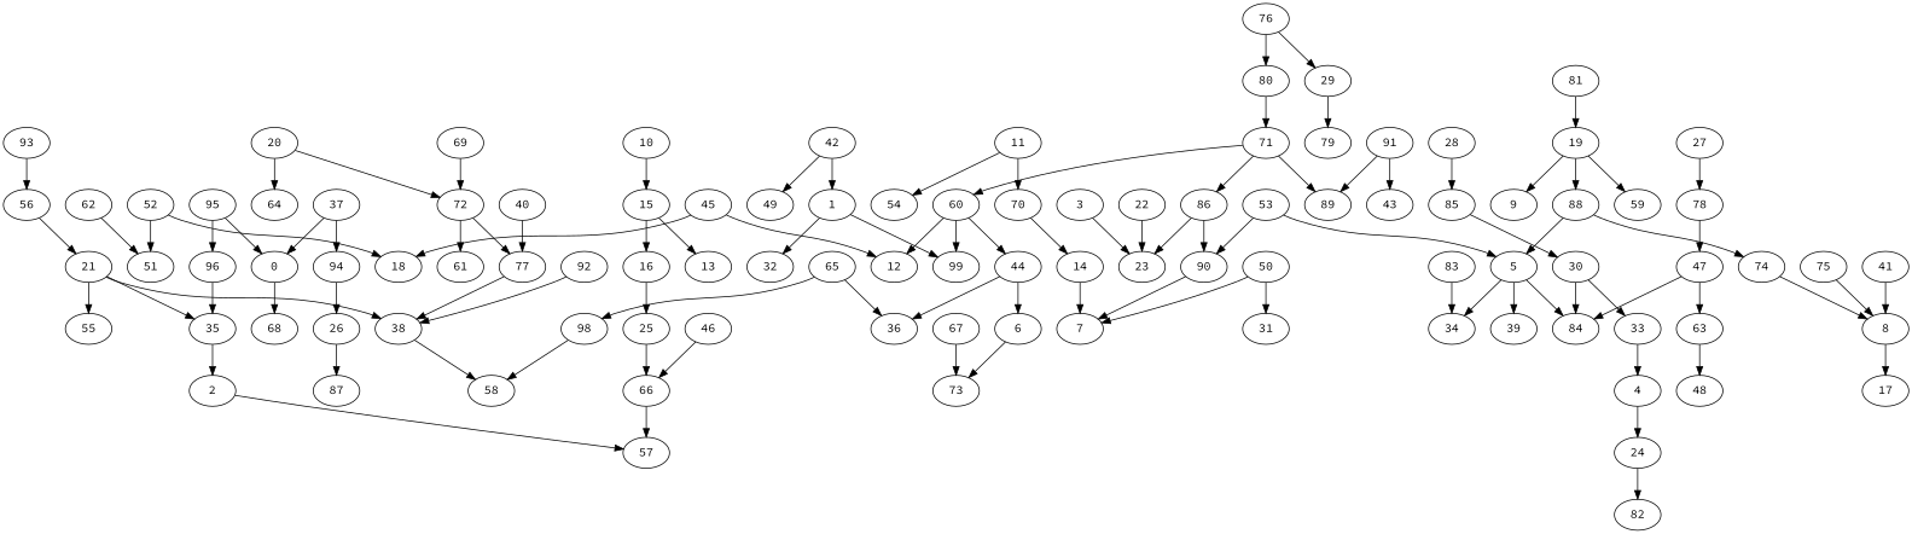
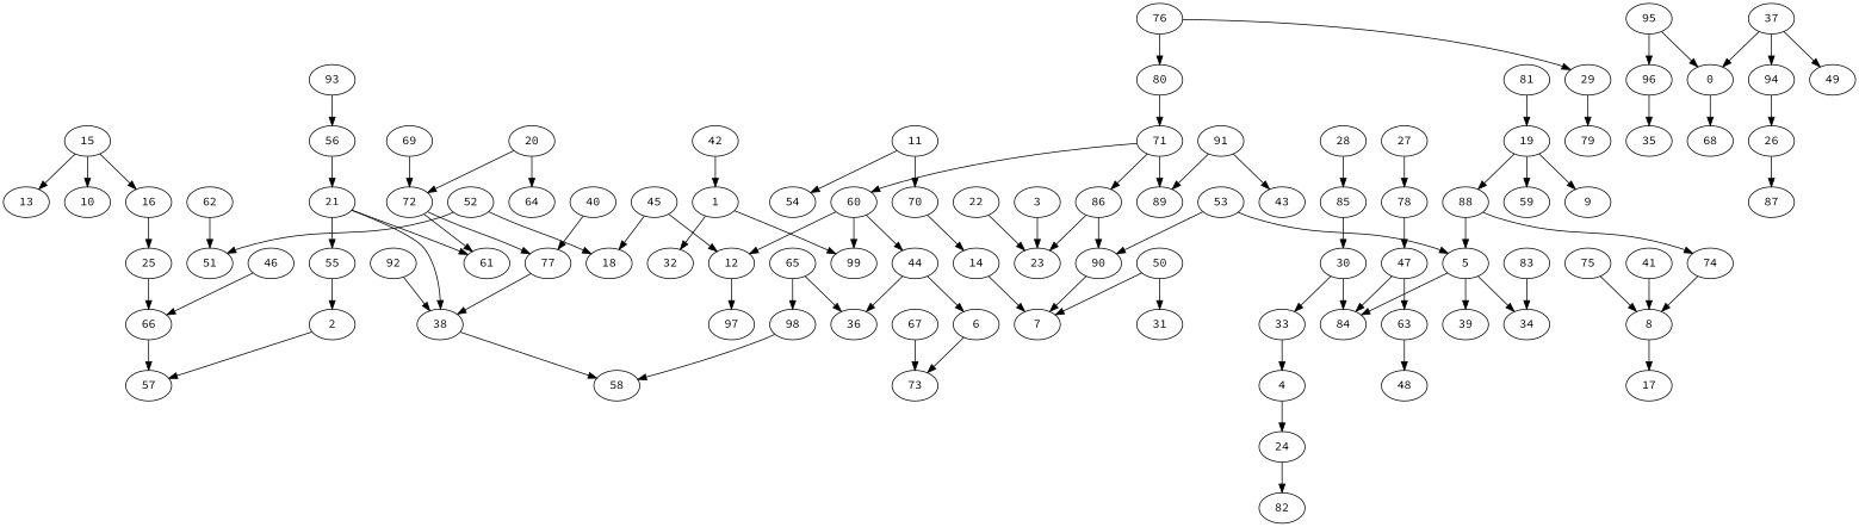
  digraph {
    fontname="Source Code Pro"
    node [fontname="Source Code Pro"]
    edge [fontname="Source Code Pro" weight=2]
    1
    99
    32
    30
    33
    84
    4
    24
    3
    23
    47
    63
    48
    21
    55
    35
    38
    66
    57
    70
    14
    7
    71
    60
    86
    89
    12
    44
    90
    80
    52
    51
    18
    93
    56
    91
    43
    28
    85
+   97
    29
    79
    19
    59
    9
    88
    5
    74
    95
    96
    0
    68
    2
    36
    6
    42
    46
    75
    8
    17
    20
    64
    72
    61
    77
    82
    73
    53
    34
    39
    58
    50
    31
    10
    15
    16
    13
    83
    94
    26
    87
    98
    25
    11
    54
    62
    76
    92
    78
    67
    41
    22
    65
    37
    49
    40
    81
    69
    45
    27
    1 -> 99 [weight=7]
    1 -> 32 [weight=9]
    30 -> 33
    30 -> 84 [weight=7]
    33 -> 4 [weight=5]
    4 -> 24 [weight=6]
    24 -> 82 [weight=3]
    3 -> 23 [weight=9]
    47 -> 84 [weight=3]
    47 -> 63 [weight=8]
    63 -> 48 [weight=17]
    21 -> 55 [weight=9]
-   21 -> 35
+   21 -> 61
    21 -> 38 [weight=5]
-   35 -> 2 [weight=6]
+   55 -> 2 [weight=6]
    38 -> 58 [weight=1]
    66 -> 57 [weight=3]
    70 -> 14 [weight=5]
    14 -> 7 [weight=5]
    71 -> 60
    71 -> 86 [weight=4]
    71 -> 89 [weight=11]
    60 -> 99 [weight=8]
    60 -> 12 [weight=3]
    60 -> 44
    86 -> 23
    86 -> 90 [weight=3]
+   12 -> 97 [weight=5]
    44 -> 36 [weight=3]
    44 -> 6 [weight=4]
    90 -> 7
    80 -> 71 [weight=4]
    52 -> 51 [weight=6]
    52 -> 18 [weight=4]
    93 -> 56 [weight=13]
    56 -> 21 [weight=5]
    91 -> 89 [weight=4]
    91 -> 43 [weight=1]
    28 -> 85 [weight=12]
    85 -> 30 [weight=4]
    29 -> 79 [weight=3]
    19 -> 59 [weight=12]
    19 -> 9 [weight=12]
    19 -> 88 [weight=5]
    88 -> 5 [weight=5]
    88 -> 74 [weight=4]
    5 -> 84 [weight=1]
    5 -> 34
    5 -> 39 [weight=1]
    74 -> 8 [weight=5]
    95 -> 96 [weight=10]
    95 -> 0 [weight=3]
    96 -> 35
    0 -> 68 [weight=7]
    2 -> 57 [weight=1]
    6 -> 73 [weight=1]
    42 -> 1 [weight=13]
    46 -> 66 [weight=7]
    75 -> 8 [weight=6]
    8 -> 17 [weight=7]
    20 -> 64 [weight=8]
    20 -> 72 [weight=4]
    72 -> 61 [weight=7]
    72 -> 77 [weight=5]
    77 -> 38
    53 -> 90
    53 -> 5 [weight=3]
    50 -> 7 [weight=1]
    50 -> 31 [weight=1]
-   10 -> 15 [weight=22]
+   15 -> 10 [weight=22]
    15 -> 16 [weight=5]
    15 -> 13 [weight=9]
    16 -> 25 [weight=13]
    83 -> 34 [weight=6]
    94 -> 26 [weight=10]
    26 -> 87 [weight=4]
    98 -> 58 [weight=1]
    25 -> 66 [weight=13]
    11 -> 70 [weight=12]
    11 -> 54 [weight=8]
    62 -> 51 [weight=7]
    76 -> 80 [weight=4]
    76 -> 29 [weight=1]
    92 -> 38
    78 -> 47 [weight=11]
    67 -> 73 [weight=3]
    41 -> 8 [weight=12]
    22 -> 23 [weight=3]
    65 -> 36
    65 -> 98
    37 -> 0 [weight=4]
    37 -> 94 [weight=6]
-   42 -> 49 [weight=1]
+   37 -> 49 [weight=1]
    40 -> 77 [weight=8]
    81 -> 19 [weight=20]
    69 -> 72 [weight=13]
    45 -> 12 [weight=5]
    45 -> 18 [weight=5]
    27 -> 78 [weight=3]
  }
